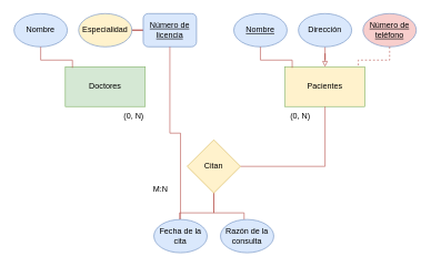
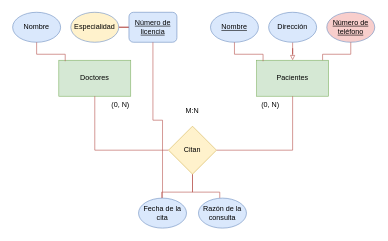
  <mxCell id="0" />
  <mxCell id="1" parent="0" />
  <mxCell id="2" value="Doctores" style="rounded=0;whiteSpace=wrap;html=1;fillColor=#d5e8d4;strokeColor=#82b366;" parent="1" vertex="1"><mxGeometry x="97" y="100" width="120" height="60" as="geometry" /></mxCell>
  <mxCell id="3" value="" style="edgeStyle=orthogonalEdgeStyle;rounded=0;orthogonalLoop=1;jettySize=auto;html=1;endArrow=none;endFill=0;fillColor=#f8cecc;strokeColor=#b85450;" parent="1" source="4" target="5" edge="1"><mxGeometry relative="1" as="geometry" /></mxCell>
  <mxCell id="4" value="Especialidad" style="ellipse;whiteSpace=wrap;html=1;fillColor=#fff2cc;strokeColor=#6c8ebf;fontStyle=0;" parent="1" vertex="1"><mxGeometry x="117" y="20" width="80" height="50" as="geometry" /></mxCell>
  <mxCell id="5" value="Número de licencia" style="whiteSpace=wrap;html=1;fillColor=#dae8fc;strokeColor=#6c8ebf;fontStyle=4;rounded=1;" parent="1" vertex="1"><mxGeometry x="214" y="20" width="80" height="50" as="geometry" /></mxCell>
  <mxCell id="6" value="Nombre" style="ellipse;whiteSpace=wrap;html=1;fillColor=#dae8fc;strokeColor=#6c8ebf;fontStyle=0" parent="1" vertex="1"><mxGeometry x="20" y="20" width="80" height="50" as="geometry" /></mxCell>
  <mxCell id="7" style="edgeStyle=orthogonalEdgeStyle;rounded=0;orthogonalLoop=1;jettySize=auto;html=1;entryX=0.089;entryY=0.028;entryDx=0;entryDy=0;entryPerimeter=0;endArrow=none;endFill=0;fillColor=#f8cecc;strokeColor=#b85450;" parent="1" source="6" target="2" edge="1"><mxGeometry relative="1" as="geometry" /></mxCell>
  <mxCell id="8" style="edgeStyle=orthogonalEdgeStyle;rounded=0;orthogonalLoop=1;jettySize=auto;html=1;endArrow=none;endFill=0;fillColor=#f8cecc;strokeColor=#b85450;" parent="1" source="5" target="19" edge="1"><mxGeometry relative="1" as="geometry" /></mxCell>
- <mxCell id="9" value="Pacientes" style="rounded=0;whiteSpace=wrap;html=1;fillColor=#fff2cc;strokeColor=#82b366;" parent="1" vertex="1"><mxGeometry x="427" y="100" width="120" height="60" as="geometry" /></mxCell>
+ <mxCell id="9" value="Pacientes" style="rounded=0;whiteSpace=wrap;html=1;fillColor=#d5e8d4;strokeColor=#82b366;" parent="1" vertex="1"><mxGeometry x="427" y="100" width="120" height="60" as="geometry" /></mxCell>
  <mxCell id="10" value="" style="edgeStyle=orthogonalEdgeStyle;rounded=0;orthogonalLoop=1;jettySize=auto;html=1;endArrow=block;endFill=0;fillColor=#f8cecc;strokeColor=#b85450;" parent="1" source="11" target="9" edge="1"><mxGeometry relative="1" as="geometry" /></mxCell>
  <mxCell id="11" value="Dirección" style="ellipse;whiteSpace=wrap;html=1;fillColor=#dae8fc;strokeColor=#6c8ebf;" parent="1" vertex="1"><mxGeometry x="447" y="20" width="80" height="50" as="geometry" /></mxCell>
  <mxCell id="12" value="Número de teléfono" style="ellipse;whiteSpace=wrap;html=1;fillColor=#f8cecc;strokeColor=#6c8ebf;fontStyle=4;" parent="1" vertex="1"><mxGeometry x="544" y="20" width="80" height="50" as="geometry" /></mxCell>
  <mxCell id="13" value="Nombre" style="ellipse;whiteSpace=wrap;html=1;fillColor=#dae8fc;strokeColor=#6c8ebf;fontStyle=4" parent="1" vertex="1"><mxGeometry x="350" y="20" width="80" height="50" as="geometry" /></mxCell>
  <mxCell id="14" style="edgeStyle=orthogonalEdgeStyle;rounded=0;orthogonalLoop=1;jettySize=auto;html=1;entryX=0.089;entryY=0.028;entryDx=0;entryDy=0;entryPerimeter=0;endArrow=none;endFill=0;fillColor=#f8cecc;strokeColor=#b85450;" parent="1" source="13" target="9" edge="1"><mxGeometry relative="1" as="geometry" /></mxCell>
- <mxCell id="15" style="edgeStyle=orthogonalEdgeStyle;rounded=0;orthogonalLoop=1;jettySize=auto;html=1;entryX=0.917;entryY=0;entryDx=0;entryDy=0;entryPerimeter=0;endArrow=none;endFill=0;fillColor=#f8cecc;strokeColor=#b85450;dashed=1;" parent="1" source="12" target="9" edge="1"><mxGeometry relative="1" as="geometry" /></mxCell>
+ <mxCell id="15" style="edgeStyle=orthogonalEdgeStyle;rounded=0;orthogonalLoop=1;jettySize=auto;html=1;entryX=0.917;entryY=0;entryDx=0;entryDy=0;entryPerimeter=0;endArrow=none;endFill=0;fillColor=#f8cecc;strokeColor=#b85450;" parent="1" source="12" target="9" edge="1"><mxGeometry relative="1" as="geometry" /></mxCell>
+ <mxCell id="16" style="edgeStyle=orthogonalEdgeStyle;rounded=0;orthogonalLoop=1;jettySize=auto;html=1;entryX=0.5;entryY=1;entryDx=0;entryDy=0;exitX=0;exitY=0.5;exitDx=0;exitDy=0;endArrow=none;endFill=0;fillColor=#f8cecc;strokeColor=#b85450;" parent="1" source="23" target="2" edge="1"><mxGeometry relative="1" as="geometry"><mxPoint x="267" y="250" as="sourcePoint" /><mxPoint x="157" y="200" as="targetPoint" /></mxGeometry></mxCell>
  <mxCell id="17" style="edgeStyle=orthogonalEdgeStyle;rounded=0;orthogonalLoop=1;jettySize=auto;html=1;endArrow=none;endFill=0;fillColor=#f8cecc;strokeColor=#b85450;entryX=0.5;entryY=1;entryDx=0;entryDy=0;exitX=1;exitY=0.5;exitDx=0;exitDy=0;" parent="1" source="23" target="9" edge="1"><mxGeometry relative="1" as="geometry"><mxPoint x="387" y="320" as="sourcePoint" /><mxPoint x="487" y="270" as="targetPoint" /></mxGeometry></mxCell>
  <mxCell id="18" style="edgeStyle=orthogonalEdgeStyle;rounded=0;orthogonalLoop=1;jettySize=auto;html=1;entryX=0.5;entryY=1;entryDx=0;entryDy=0;endArrow=none;endFill=0;fillColor=#f8cecc;strokeColor=#b85450;" parent="1" target="23" edge="1"><mxGeometry relative="1" as="geometry"><mxPoint x="268.5" y="330" as="sourcePoint" /><mxPoint x="327" y="350" as="targetPoint" /><Array as="points"><mxPoint x="269" y="320" /><mxPoint x="320" y="320" /></Array></mxGeometry></mxCell>
  <mxCell id="19" value="Fecha de la cita" style="ellipse;whiteSpace=wrap;html=1;fillColor=#dae8fc;strokeColor=#6c8ebf;" parent="1" vertex="1"><mxGeometry x="230" y="330" width="80" height="50" as="geometry" /></mxCell>
  <mxCell id="20" style="edgeStyle=orthogonalEdgeStyle;rounded=0;orthogonalLoop=1;jettySize=auto;html=1;entryX=0.5;entryY=1;entryDx=0;entryDy=0;endArrow=none;endFill=0;fillColor=#f8cecc;strokeColor=#b85450;" parent="1" target="23" edge="1"><mxGeometry relative="1" as="geometry"><mxPoint x="365.5" y="330" as="sourcePoint" /><mxPoint x="371.04" y="350" as="targetPoint" /><Array as="points"><mxPoint x="366" y="320" /><mxPoint x="320" y="320" /></Array></mxGeometry></mxCell>
  <mxCell id="21" value="(0, N)" style="text;html=1;align=center;verticalAlign=middle;whiteSpace=wrap;rounded=0;" parent="1" vertex="1"><mxGeometry x="170" y="160" width="60" height="30" as="geometry" /></mxCell>
  <mxCell id="22" value="(0, N)" style="text;html=1;align=center;verticalAlign=middle;whiteSpace=wrap;rounded=0;" parent="1" vertex="1"><mxGeometry x="420" y="160" width="60" height="30" as="geometry" /></mxCell>
  <mxCell id="23" value="Citan" style="rhombus;whiteSpace=wrap;html=1;fillColor=#fff2cc;strokeColor=#d6b656;" parent="1" vertex="1"><mxGeometry x="280" y="210" width="80" height="80" as="geometry" /></mxCell>
- <mxCell id="24" value="M:N" style="text;html=1;align=center;verticalAlign=middle;whiteSpace=wrap;rounded=0;" parent="1" vertex="1"><mxGeometry x="210" y="270" width="60" height="30" as="geometry" /></mxCell>
+ <mxCell id="24" value="M:N" style="text;html=1;align=center;verticalAlign=middle;whiteSpace=wrap;rounded=0;" parent="1" vertex="1"><mxGeometry x="290" y="170" width="60" height="30" as="geometry" /></mxCell>
  <mxCell id="25" value="Razón de la consulta" style="ellipse;whiteSpace=wrap;html=1;fillColor=#dae8fc;strokeColor=#6c8ebf;" parent="1" vertex="1"><mxGeometry x="330" y="330" width="80" height="50" as="geometry" /></mxCell>
